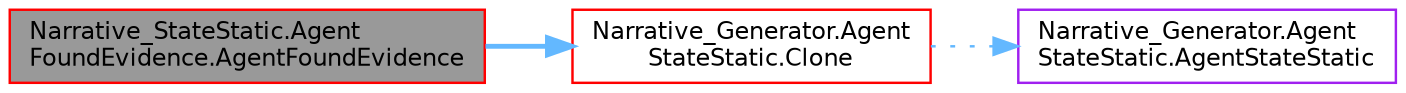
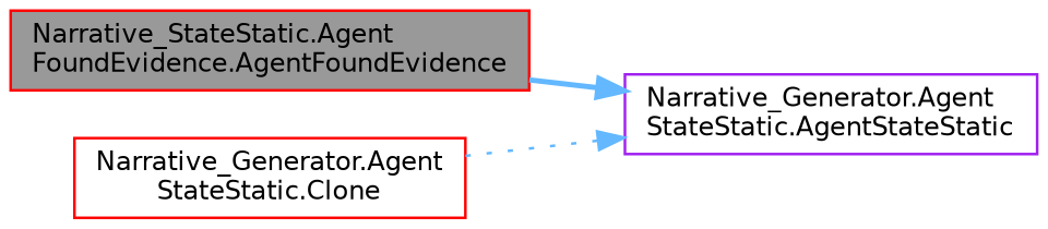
  digraph {
    rankdir=LR
    node [color=red fillcolor=white fontname=Helvetica fontsize=10 shape=box style=filled]
    edge [color=steelblue1 fontname=Helvetica fontsize=10 labelfontname=Helvetica labelfontsize=10]
    n1 [fillcolor=grey60 fontcolor=black height=0.2 label="Narrative_StateStatic.Agent\lFoundEvidence.AgentFoundEvidence" width=0.4]
    n2 [height=0.2 label="Narrative_Generator.Agent\lStateStatic.Clone" width=0.4]
    n3 [color=purple height=0.2 label="Narrative_Generator.Agent\lStateStatic.AgentStateStatic" width=0.4]
-   n1 -> n2 [style=bold]
+   n1 -> n3 [style=bold]
    n2 -> n3 [style=dotted]
  }
